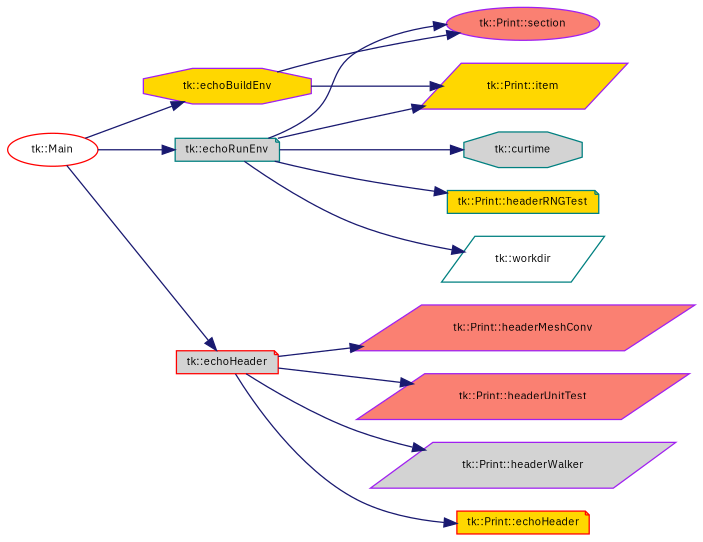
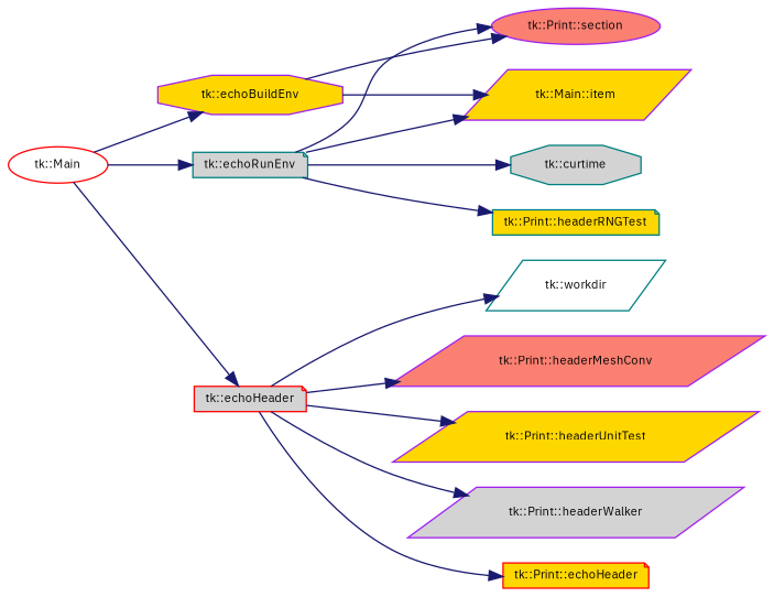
  digraph {
    fontname="IBM Plex Sans"
    rankdir=LR
    node [color=purple fillcolor=gold fontname="IBM Plex Sans" fontsize=9 shape=parallelogram style=filled]
    edge [color=midnightblue fontname="IBM Plex Sans" fontsize=9 labelfontname="sans-serif" labelfontsize=9 style=solid]
    n1 [color=red fillcolor=white fontcolor=black height=0.2 label="tk::Main" shape=ellipse width=0.4]
    n2 [height=0.2 label="tk::echoBuildEnv" shape=octagon width=0.4]
    n3 [color=red fillcolor=lightgrey height=0.2 label="tk::echoHeader" shape=note width=0.4]
    n4 [color=teal fillcolor=lightgrey height=0.2 label="tk::echoRunEnv" shape=note width=0.4]
-   n5 [height=0.2 label="tk::Print::item" width=0.4]
+   n5 [height=0.2 label="tk::Main::item" width=0.4]
    n6 [fillcolor=salmon height=0.2 label="tk::Print::section" shape=ellipse width=0.4]
    n7 [color=red height=0.2 label="tk::Print::echoHeader" shape=note width=0.4]
    n8 [fillcolor=salmon height=0.2 label="tk::Print::headerMeshConv" width=0.4]
-   n9 [fillcolor=salmon height=0.2 label="tk::Print::headerUnitTest" width=0.4]
+   n9 [height=0.2 label="tk::Print::headerUnitTest" width=0.4]
    n10 [fillcolor=lightgrey height=0.2 label="tk::Print::headerWalker" width=0.4]
    n11 [color=teal height=0.2 label="tk::Print::headerRNGTest" shape=note width=0.4]
    n12 [color=teal fillcolor=lightgrey height=0.2 label="tk::curtime" shape=octagon width=0.4]
    n13 [color=teal fillcolor=white height=0.2 label="tk::workdir" width=0.4]
    n1 -> n2
    n1 -> n3
    n1 -> n4
    n2 -> n5
    n2 -> n6
    n3 -> n7
    n3 -> n8
    n3 -> n9
    n3 -> n10
    n4 -> n5
    n4 -> n6
    n4 -> n11
    n4 -> n12
-   n4 -> n13
+   n3 -> n13
  }
